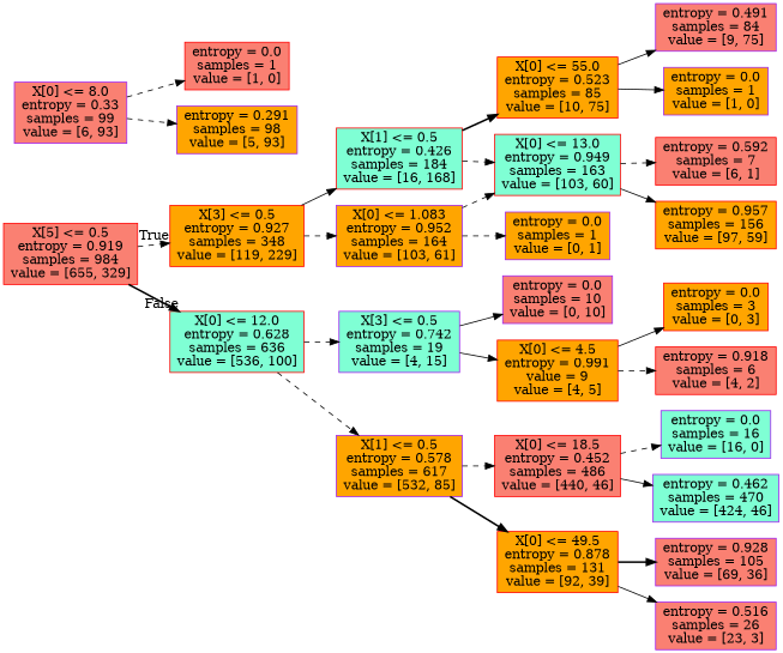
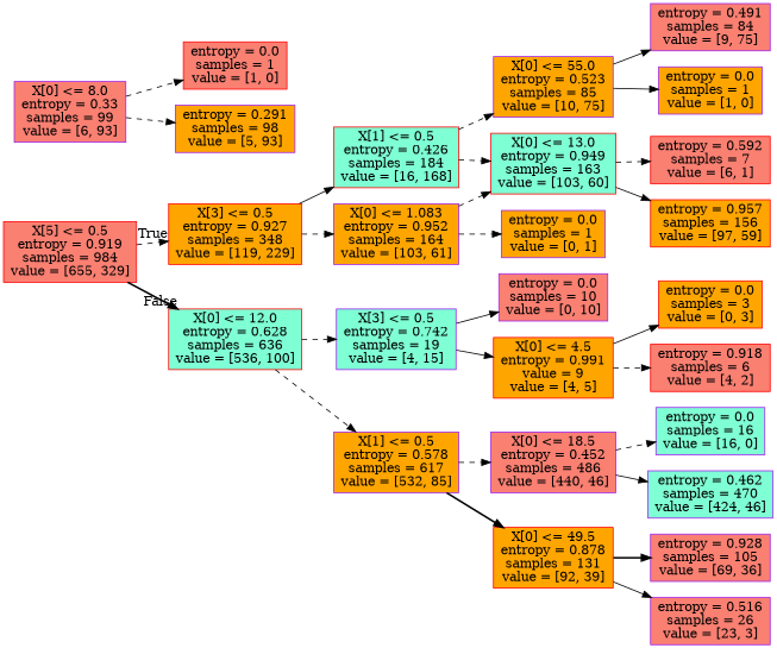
  digraph {
    rankdir=LR
    node [color=purple fillcolor=orange shape=box style=filled]
    edge [style=dashed]
    n1 [color=red fillcolor=salmon label="X[5] <= 0.5\nentropy = 0.919\nsamples = 984\nvalue = [655, 329]"]
    n2 [color=red label="X[3] <= 0.5\nentropy = 0.927\nsamples = 348\nvalue = [119, 229]"]
    n3 [color=red fillcolor=aquamarine label="X[0] <= 12.0\nentropy = 0.628\nsamples = 636\nvalue = [536, 100]"]
    n4 [color=red fillcolor=aquamarine label="X[1] <= 0.5\nentropy = 0.426\nsamples = 184\nvalue = [16, 168]"]
    n5 [label="X[0] <= 1.083\nentropy = 0.952\nsamples = 164\nvalue = [103, 61]"]
    n6 [fillcolor=aquamarine label="X[3] <= 0.5\nentropy = 0.742\nsamples = 19\nvalue = [4, 15]"]
    n7 [label="X[1] <= 0.5\nentropy = 0.578\nsamples = 617\nvalue = [532, 85]"]
-   n8 [color=red label="X[0] <= 55.0\nentropy = 0.523\nsamples = 85\nvalue = [10, 75]"]
+   n8 [label="X[0] <= 55.0\nentropy = 0.523\nsamples = 85\nvalue = [10, 75]"]
    n9 [color=red fillcolor=aquamarine label="X[0] <= 13.0\nentropy = 0.949\nsamples = 163\nvalue = [103, 60]"]
    n10 [label="entropy = 0.0\nsamples = 1\nvalue = [0, 1]"]
    n11 [fillcolor=salmon label="entropy = 0.491\nsamples = 84\nvalue = [9, 75]"]
    n12 [label="entropy = 0.0\nsamples = 1\nvalue = [1, 0]"]
    n13 [fillcolor=salmon label="X[0] <= 8.0\nentropy = 0.33\nsamples = 99\nvalue = [6, 93]"]
    n14 [color=red fillcolor=salmon label="entropy = 0.0\nsamples = 1\nvalue = [1, 0]"]
    n15 [label="entropy = 0.291\nsamples = 98\nvalue = [5, 93]"]
    n16 [color=red fillcolor=salmon label="entropy = 0.592\nsamples = 7\nvalue = [6, 1]"]
    n17 [color=red label="entropy = 0.957\nsamples = 156\nvalue = [97, 59]"]
    n18 [fillcolor=salmon label="entropy = 0.0\nsamples = 10\nvalue = [0, 10]"]
    n19 [color=red label="X[0] <= 4.5\nentropy = 0.991\nvalue = 9\nvalue = [4, 5]"]
-   n20 [color=red fillcolor=salmon label="X[0] <= 18.5\nentropy = 0.452\nsamples = 486\nvalue = [440, 46]"]
+   n20 [fillcolor=salmon label="X[0] <= 18.5\nentropy = 0.452\nsamples = 486\nvalue = [440, 46]"]
    n21 [color=red label="X[0] <= 49.5\nentropy = 0.878\nsamples = 131\nvalue = [92, 39]"]
    n22 [color=red label="entropy = 0.0\nsamples = 3\nvalue = [0, 3]"]
    n23 [color=red fillcolor=salmon label="entropy = 0.918\nsamples = 6\nvalue = [4, 2]"]
    n24 [fillcolor=aquamarine label="entropy = 0.0\nsamples = 16\nvalue = [16, 0]"]
    n25 [fillcolor=aquamarine label="entropy = 0.462\nsamples = 470\nvalue = [424, 46]"]
    n26 [fillcolor=salmon label="entropy = 0.928\nsamples = 105\nvalue = [69, 36]"]
    n27 [fillcolor=salmon label="entropy = 0.516\nsamples = 26\nvalue = [23, 3]"]
    n1 -> n2 [headlabel=True labelangle=45 labeldistance=2.5]
    n1 -> n3 [headlabel=False labelangle=-45 labeldistance=2.5 style=bold]
    n2 -> n4 [style=solid]
    n2 -> n5
    n3 -> n6
    n3 -> n7
-   n4 -> n8 [style=bold]
+   n4 -> n8
    n4 -> n9
    n5 -> n9
    n5 -> n10
    n6 -> n18 [style=solid]
    n6 -> n19 [style=solid]
    n7 -> n20
    n7 -> n21 [style=bold]
    n8 -> n11 [style=solid]
    n8 -> n12 [style=solid]
    n9 -> n16
    n9 -> n17 [style=solid]
    n13 -> n14
    n13 -> n15
    n19 -> n22 [style=solid]
    n19 -> n23
    n20 -> n24
    n20 -> n25 [style=solid]
    n21 -> n26 [style=bold]
    n21 -> n27 [style=solid]
  }
